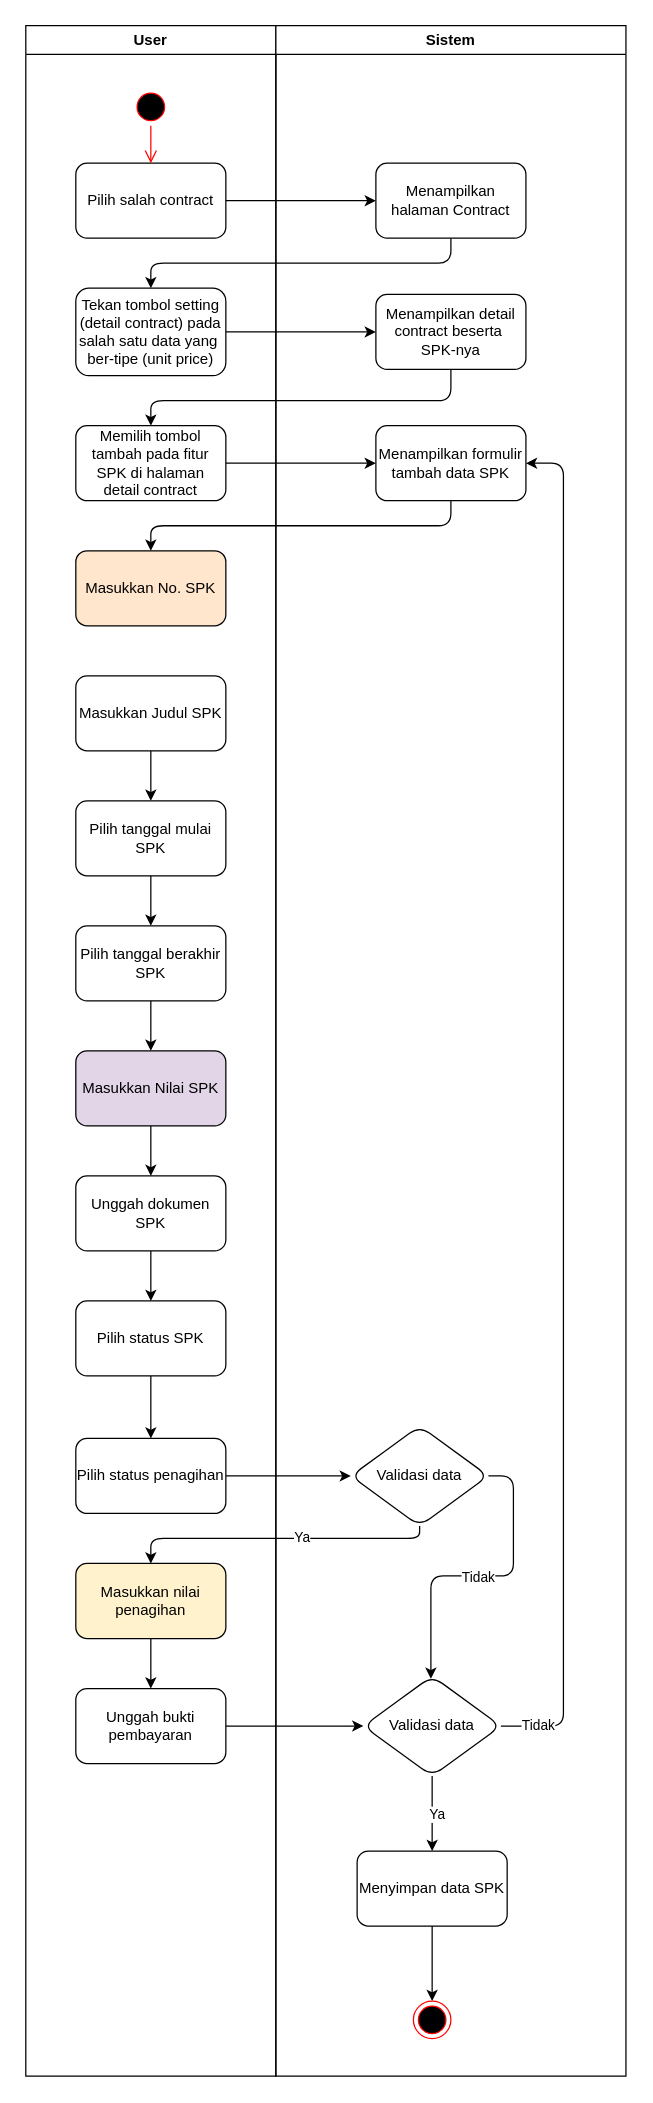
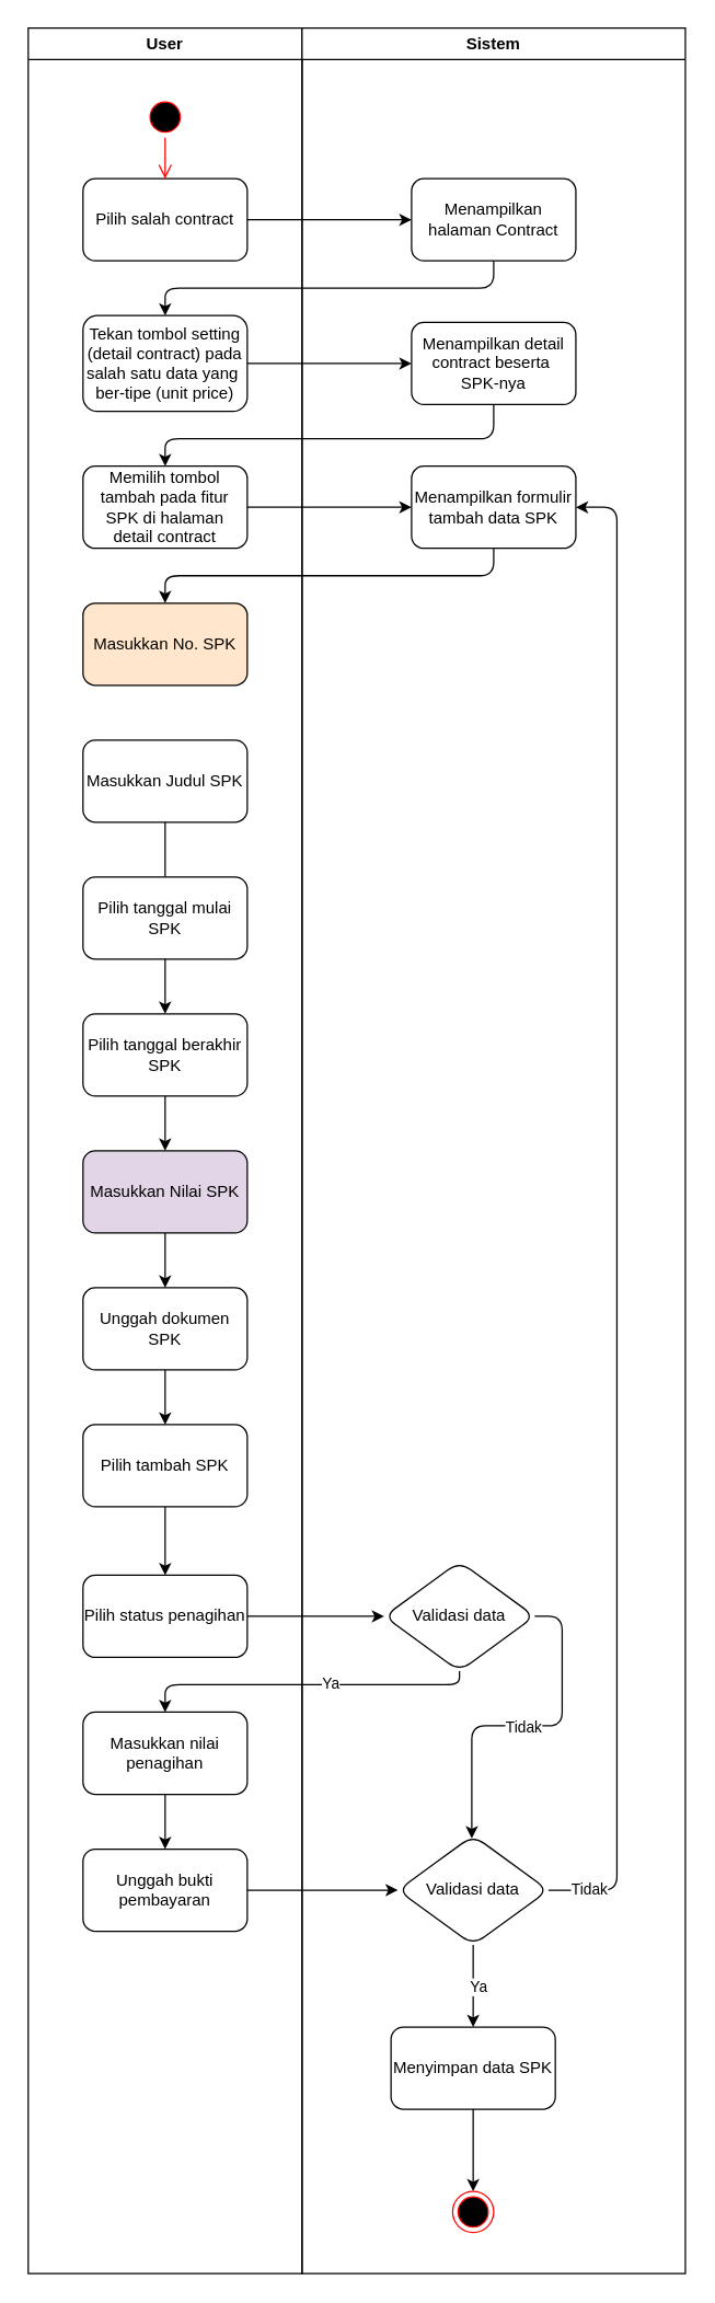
  <mxCell id="0" />
  <mxCell id="1" parent="0" />
  <mxCell id="2" value="User" style="swimlane;whiteSpace=wrap;html=1;" parent="1" vertex="1"><mxGeometry x="20" y="20" width="200" height="1640" as="geometry" /></mxCell>
  <mxCell id="3" value="" style="ellipse;html=1;shape=startState;fillColor=#000000;strokeColor=#ff0000;" parent="2" vertex="1"><mxGeometry x="85" y="50" width="30" height="30" as="geometry" /></mxCell>
  <mxCell id="4" value="Pilih salah contract" style="rounded=1;whiteSpace=wrap;html=1;" parent="2" vertex="1"><mxGeometry x="40" y="110" width="120" height="60" as="geometry" /></mxCell>
  <mxCell id="5" value="" style="edgeStyle=orthogonalEdgeStyle;html=1;verticalAlign=bottom;endArrow=open;endSize=8;strokeColor=#ff0000;entryX=0.5;entryY=0;entryDx=0;entryDy=0;" parent="2" source="3" target="4" edge="1"><mxGeometry relative="1" as="geometry"><mxPoint x="100" y="110" as="targetPoint" /></mxGeometry></mxCell>
  <mxCell id="6" value="Tekan tombol setting (detail contract) pada salah satu data yang&amp;nbsp;&lt;div&gt;ber-tipe (unit price)&lt;/div&gt;" style="rounded=1;whiteSpace=wrap;html=1;" parent="2" vertex="1"><mxGeometry x="40" y="210" width="120" height="70" as="geometry" /></mxCell>
  <mxCell id="7" value="Memilih tombol tambah pada fitur SPK di halaman detail contract" style="rounded=1;whiteSpace=wrap;html=1;" parent="2" vertex="1"><mxGeometry x="40" y="320" width="120" height="60" as="geometry" /></mxCell>
  <mxCell id="8" value="Masukkan No. SPK" style="rounded=1;whiteSpace=wrap;html=1;fillColor=#ffe6cc;" parent="2" vertex="1"><mxGeometry x="40" y="420" width="120" height="60" as="geometry" /></mxCell>
- <mxCell id="9" value="" style="edgeStyle=none;html=1;" parent="2" source="10" target="11" edge="1"><mxGeometry relative="1" as="geometry" /></mxCell>
+ <mxCell id="9" value="" style="edgeStyle=none;html=1;endArrow=none;" parent="2" source="10" target="11" edge="1"><mxGeometry relative="1" as="geometry" /></mxCell>
  <mxCell id="10" value="&lt;span style=&quot;color: rgb(0, 0, 0);&quot;&gt;Masukkan&amp;nbsp;&lt;/span&gt;Judul SPK" style="rounded=1;whiteSpace=wrap;html=1;" parent="2" vertex="1"><mxGeometry x="40" y="520" width="120" height="60" as="geometry" /></mxCell>
  <mxCell id="11" value="Pilih tanggal mulai SPK" style="rounded=1;whiteSpace=wrap;html=1;" parent="2" vertex="1"><mxGeometry x="40" y="620" width="120" height="60" as="geometry" /></mxCell>
  <mxCell id="12" value="" style="edgeStyle=none;html=1;" parent="2" source="13" target="14" edge="1"><mxGeometry relative="1" as="geometry" /></mxCell>
- <mxCell id="13" value="Masukkan nilai penagihan" style="rounded=1;whiteSpace=wrap;html=1;fillColor=#fff2cc;" parent="2" vertex="1"><mxGeometry x="40" y="1230" width="120" height="60" as="geometry" /></mxCell>
+ <mxCell id="13" value="Masukkan nilai penagihan" style="rounded=1;whiteSpace=wrap;html=1;" parent="2" vertex="1"><mxGeometry x="40" y="1230" width="120" height="60" as="geometry" /></mxCell>
  <mxCell id="14" value="Unggah bukti pembayaran" style="rounded=1;whiteSpace=wrap;html=1;" parent="2" vertex="1"><mxGeometry x="40" y="1330" width="120" height="60" as="geometry" /></mxCell>
  <mxCell id="15" value="Sistem" style="swimlane;whiteSpace=wrap;html=1;" parent="1" vertex="1"><mxGeometry x="220" y="20" width="280" height="1640" as="geometry" /></mxCell>
  <mxCell id="16" value="Menampilkan halaman Contract" style="rounded=1;whiteSpace=wrap;html=1;" parent="15" vertex="1"><mxGeometry x="80" y="110" width="120" height="60" as="geometry" /></mxCell>
  <mxCell id="17" value="Menampilkan detail contract beserta&amp;nbsp;&lt;div&gt;SPK-nya&lt;/div&gt;" style="rounded=1;whiteSpace=wrap;html=1;" parent="15" vertex="1"><mxGeometry x="80" y="215" width="120" height="60" as="geometry" /></mxCell>
  <mxCell id="18" value="Menampilkan formulir tambah data SPK" style="rounded=1;whiteSpace=wrap;html=1;" parent="15" vertex="1"><mxGeometry x="80" y="320" width="120" height="60" as="geometry" /></mxCell>
  <mxCell id="19" style="edgeStyle=none;html=1;exitX=1;exitY=0.5;exitDx=0;exitDy=0;entryX=0.491;entryY=0.028;entryDx=0;entryDy=0;entryPerimeter=0;" parent="15" source="21" target="26" edge="1"><mxGeometry relative="1" as="geometry"><Array as="points"><mxPoint x="190" y="1160" /><mxPoint x="190" y="1240" /><mxPoint x="124" y="1240" /></Array></mxGeometry></mxCell>
  <mxCell id="20" value="Tidak" style="edgeLabel;html=1;align=center;verticalAlign=middle;resizable=0;points=[];" vertex="1" connectable="0" parent="19"><mxGeometry x="0.036" relative="1" as="geometry"><mxPoint as="offset" /></mxGeometry></mxCell>
  <mxCell id="21" value="Validasi data" style="rhombus;whiteSpace=wrap;html=1;rounded=1;" parent="15" vertex="1"><mxGeometry x="60" y="1120" width="110" height="80" as="geometry" /></mxCell>
  <mxCell id="22" value="" style="edgeStyle=none;html=1;" parent="15" source="26" target="28" edge="1"><mxGeometry relative="1" as="geometry" /></mxCell>
  <mxCell id="23" value="Ya" style="edgeLabel;html=1;align=center;verticalAlign=middle;resizable=0;points=[];" vertex="1" connectable="0" parent="22"><mxGeometry x="-0.013" y="3" relative="1" as="geometry"><mxPoint as="offset" /></mxGeometry></mxCell>
  <mxCell id="24" style="edgeStyle=none;html=1;exitX=1;exitY=0.5;exitDx=0;exitDy=0;entryX=1;entryY=0.5;entryDx=0;entryDy=0;" parent="15" source="26" target="18" edge="1"><mxGeometry relative="1" as="geometry"><Array as="points"><mxPoint x="230" y="1360" /><mxPoint x="230" y="350" /></Array></mxGeometry></mxCell>
  <mxCell id="25" value="Tidak" style="edgeLabel;html=1;align=center;verticalAlign=middle;resizable=0;points=[];" vertex="1" connectable="0" parent="24"><mxGeometry x="-0.946" y="1" relative="1" as="geometry"><mxPoint as="offset" /></mxGeometry></mxCell>
  <mxCell id="26" value="Validasi data" style="rhombus;whiteSpace=wrap;html=1;rounded=1;" parent="15" vertex="1"><mxGeometry x="70" y="1320" width="110" height="80" as="geometry" /></mxCell>
  <mxCell id="27" value="" style="edgeStyle=none;html=1;" edge="1" parent="15" source="28" target="29"><mxGeometry relative="1" as="geometry" /></mxCell>
  <mxCell id="28" value="Menyimpan data SPK" style="rounded=1;whiteSpace=wrap;html=1;" parent="15" vertex="1"><mxGeometry x="65" y="1460" width="120" height="60" as="geometry" /></mxCell>
  <mxCell id="29" value="" style="ellipse;html=1;shape=endState;fillColor=#000000;strokeColor=#ff0000;" vertex="1" parent="15"><mxGeometry x="110" y="1580" width="30" height="30" as="geometry" /></mxCell>
  <mxCell id="30" value="" style="edgeStyle=none;html=1;" parent="1" source="4" target="16" edge="1"><mxGeometry relative="1" as="geometry" /></mxCell>
  <mxCell id="31" value="" style="edgeStyle=none;html=1;entryX=0.5;entryY=0;entryDx=0;entryDy=0;exitX=0.5;exitY=1;exitDx=0;exitDy=0;" parent="1" source="16" target="6" edge="1"><mxGeometry relative="1" as="geometry"><Array as="points"><mxPoint x="360" y="210" /><mxPoint x="120" y="210" /></Array></mxGeometry></mxCell>
  <mxCell id="32" value="" style="edgeStyle=none;html=1;" parent="1" source="6" target="17" edge="1"><mxGeometry relative="1" as="geometry" /></mxCell>
  <mxCell id="33" value="" style="edgeStyle=none;html=1;entryX=0.5;entryY=0;entryDx=0;entryDy=0;exitX=0.5;exitY=1;exitDx=0;exitDy=0;" parent="1" source="17" target="7" edge="1"><mxGeometry relative="1" as="geometry"><Array as="points"><mxPoint x="360" y="320" /><mxPoint x="120" y="320" /></Array></mxGeometry></mxCell>
  <mxCell id="34" value="" style="edgeStyle=none;html=1;" parent="1" source="7" target="18" edge="1"><mxGeometry relative="1" as="geometry" /></mxCell>
  <mxCell id="35" style="edgeStyle=none;html=1;exitX=0.5;exitY=1;exitDx=0;exitDy=0;entryX=0.5;entryY=0;entryDx=0;entryDy=0;" parent="1" source="18" target="8" edge="1"><mxGeometry relative="1" as="geometry"><Array as="points"><mxPoint x="360" y="420" /><mxPoint x="120" y="420" /></Array></mxGeometry></mxCell>
  <mxCell id="36" value="" style="edgeStyle=none;html=1;" parent="1" source="37" target="40" edge="1"><mxGeometry relative="1" as="geometry" /></mxCell>
  <mxCell id="37" value="Pilih tanggal berakhir SPK" style="rounded=1;whiteSpace=wrap;html=1;" parent="1" vertex="1"><mxGeometry x="60" y="740" width="120" height="60" as="geometry" /></mxCell>
  <mxCell id="38" value="" style="edgeStyle=none;html=1;" parent="1" source="11" target="37" edge="1"><mxGeometry relative="1" as="geometry" /></mxCell>
  <mxCell id="39" value="" style="edgeStyle=none;html=1;" parent="1" source="40" target="42" edge="1"><mxGeometry relative="1" as="geometry" /></mxCell>
  <mxCell id="40" value="Masukkan Nilai SPK" style="rounded=1;whiteSpace=wrap;html=1;fillColor=#e1d5e7;" parent="1" vertex="1"><mxGeometry x="60" y="840" width="120" height="60" as="geometry" /></mxCell>
  <mxCell id="41" value="" style="edgeStyle=none;html=1;" parent="1" source="42" target="44" edge="1"><mxGeometry relative="1" as="geometry" /></mxCell>
  <mxCell id="42" value="Unggah dokumen SPK" style="rounded=1;whiteSpace=wrap;html=1;" parent="1" vertex="1"><mxGeometry x="60" y="940" width="120" height="60" as="geometry" /></mxCell>
  <mxCell id="43" value="" style="edgeStyle=none;html=1;" parent="1" source="44" target="46" edge="1"><mxGeometry relative="1" as="geometry" /></mxCell>
- <mxCell id="44" value="Pilih status SPK" style="rounded=1;whiteSpace=wrap;html=1;" parent="1" vertex="1"><mxGeometry x="60" y="1040" width="120" height="60" as="geometry" /></mxCell>
+ <mxCell id="44" value="Pilih tambah SPK" style="rounded=1;whiteSpace=wrap;html=1;" parent="1" vertex="1"><mxGeometry x="60" y="1040" width="120" height="60" as="geometry" /></mxCell>
  <mxCell id="45" value="" style="edgeStyle=none;html=1;" parent="1" source="46" target="21" edge="1"><mxGeometry relative="1" as="geometry" /></mxCell>
  <mxCell id="46" value="Pilih status penagihan" style="rounded=1;whiteSpace=wrap;html=1;" parent="1" vertex="1"><mxGeometry x="60" y="1150" width="120" height="60" as="geometry" /></mxCell>
  <mxCell id="47" style="edgeStyle=none;html=1;entryX=0.5;entryY=0;entryDx=0;entryDy=0;" parent="1" source="21" target="13" edge="1"><mxGeometry relative="1" as="geometry"><Array as="points"><mxPoint x="335" y="1230" /><mxPoint x="120" y="1230" /></Array></mxGeometry></mxCell>
  <mxCell id="48" value="Ya" style="edgeLabel;html=1;align=center;verticalAlign=middle;resizable=0;points=[];" vertex="1" connectable="0" parent="47"><mxGeometry x="-0.146" y="-2" relative="1" as="geometry"><mxPoint as="offset" /></mxGeometry></mxCell>
  <mxCell id="49" value="" style="edgeStyle=none;html=1;" parent="1" source="14" target="26" edge="1"><mxGeometry relative="1" as="geometry" /></mxCell>
